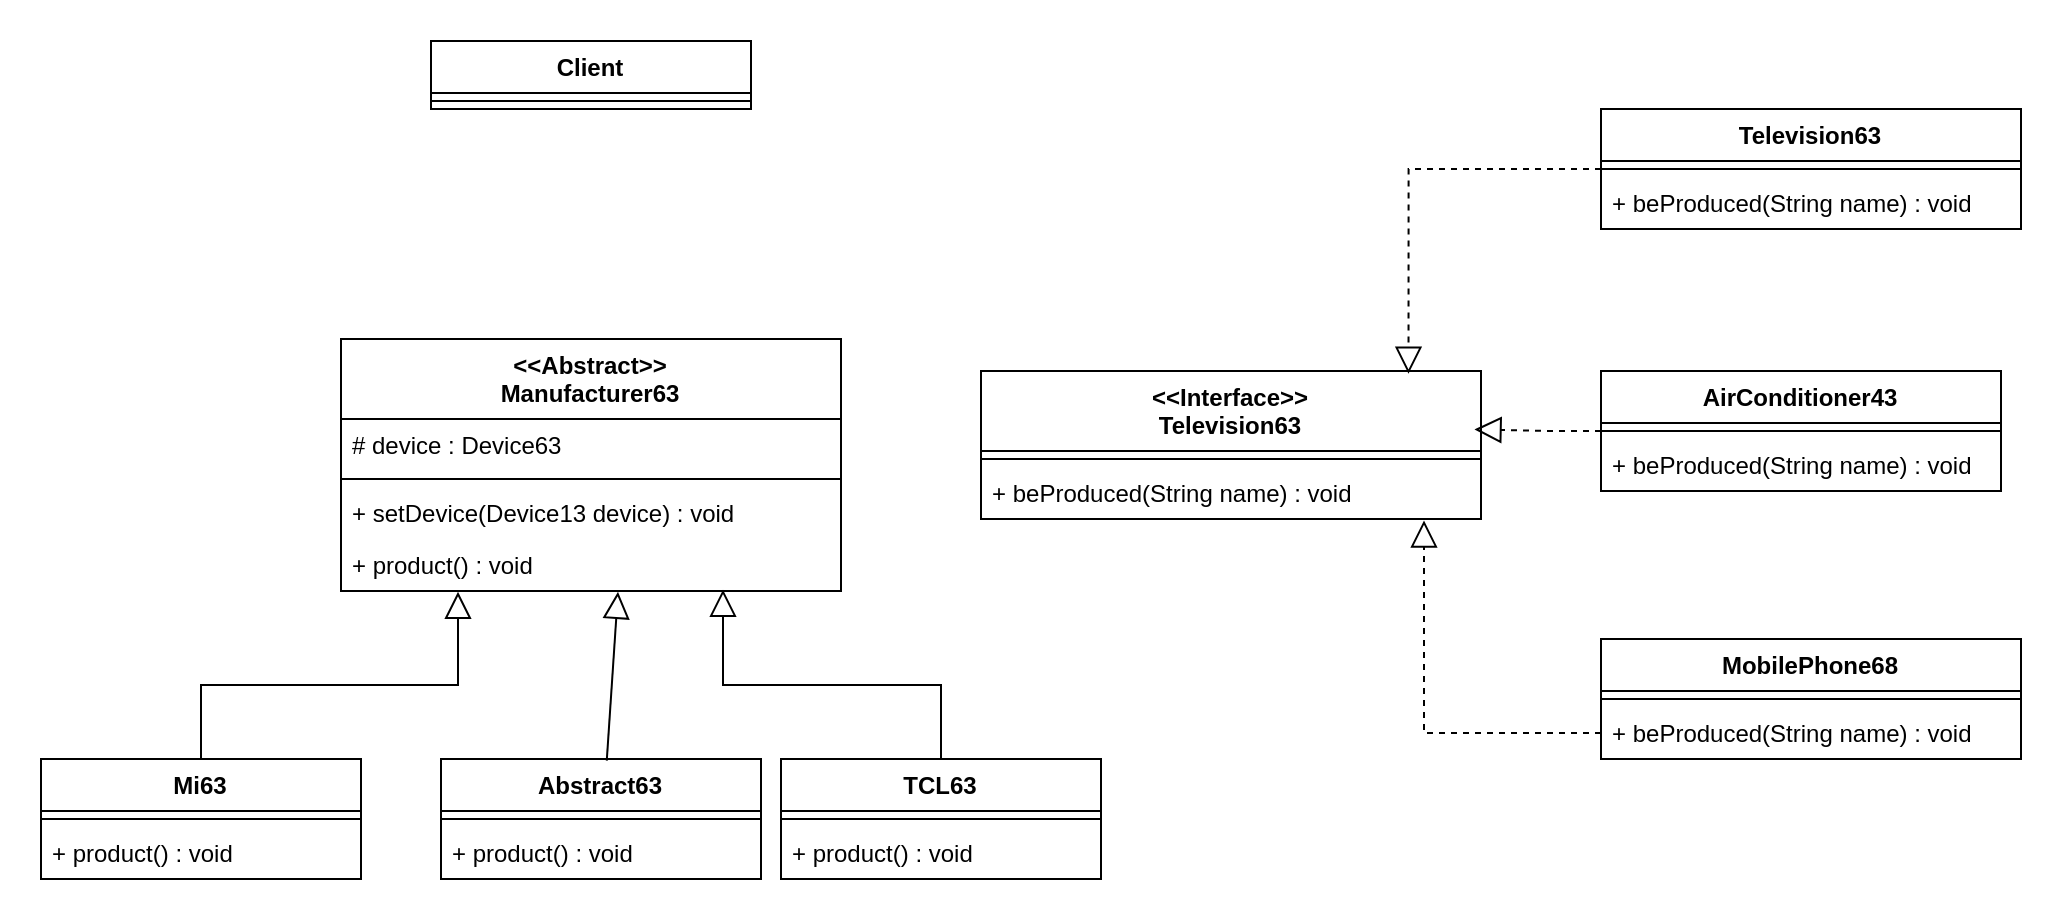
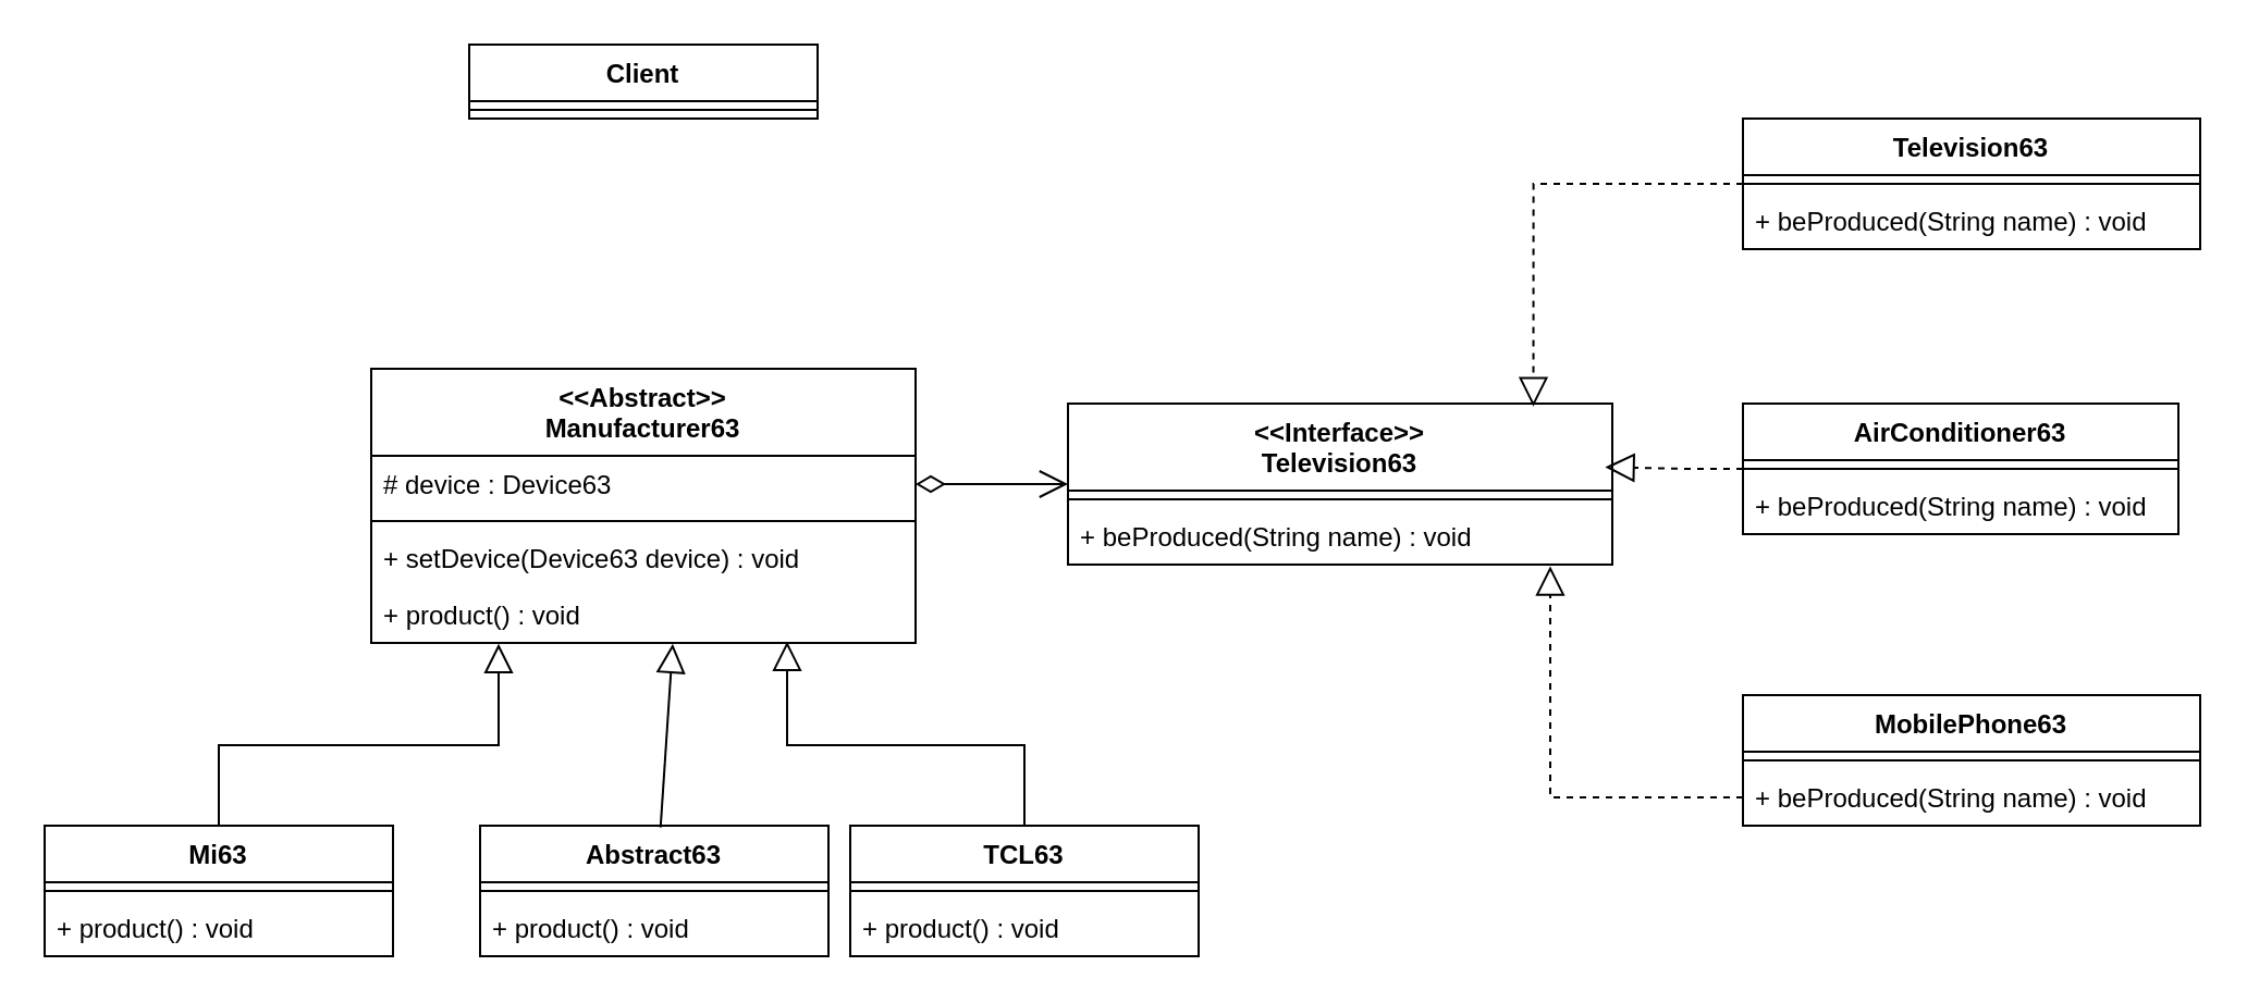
  <mxCell id="0" />
  <mxCell id="1" parent="0" />
  <mxCell id="2" value="&amp;lt;&amp;lt;Interface&amp;gt;&amp;gt;&lt;br&gt;Television63" style="swimlane;fontStyle=1;align=center;verticalAlign=top;childLayout=stackLayout;horizontal=1;startSize=40;horizontalStack=0;resizeParent=1;resizeParentMax=0;resizeLast=0;collapsible=1;marginBottom=0;whiteSpace=wrap;html=1;" vertex="1" parent="1"><mxGeometry x="490" y="185" width="250" height="74" as="geometry" /></mxCell>
  <mxCell id="3" value="" style="line;strokeWidth=1;fillColor=none;align=left;verticalAlign=middle;spacingTop=-1;spacingLeft=3;spacingRight=3;rotatable=0;labelPosition=right;points=[];portConstraint=eastwest;strokeColor=inherit;" vertex="1" parent="2"><mxGeometry y="40" width="250" height="8" as="geometry" /></mxCell>
  <mxCell id="4" value="+ beProduced(String name) : void" style="text;strokeColor=none;fillColor=none;align=left;verticalAlign=top;spacingLeft=4;spacingRight=4;overflow=hidden;rotatable=0;points=[[0,0.5],[1,0.5]];portConstraint=eastwest;whiteSpace=wrap;html=1;" vertex="1" parent="2"><mxGeometry y="48" width="250" height="26" as="geometry" /></mxCell>
  <mxCell id="5" value="&amp;lt;&amp;lt;Abstract&amp;gt;&amp;gt;&lt;br&gt;Manufacturer63" style="swimlane;fontStyle=1;align=center;verticalAlign=top;childLayout=stackLayout;horizontal=1;startSize=40;horizontalStack=0;resizeParent=1;resizeParentMax=0;resizeLast=0;collapsible=1;marginBottom=0;whiteSpace=wrap;html=1;" vertex="1" parent="1"><mxGeometry x="170" y="169" width="250" height="126" as="geometry" /></mxCell>
  <mxCell id="6" value="# device : Device63" style="text;strokeColor=none;fillColor=none;align=left;verticalAlign=top;spacingLeft=4;spacingRight=4;overflow=hidden;rotatable=0;points=[[0,0.5],[1,0.5]];portConstraint=eastwest;whiteSpace=wrap;html=1;" vertex="1" parent="5"><mxGeometry y="40" width="250" height="26" as="geometry" /></mxCell>
  <mxCell id="7" value="" style="line;strokeWidth=1;fillColor=none;align=left;verticalAlign=middle;spacingTop=-1;spacingLeft=3;spacingRight=3;rotatable=0;labelPosition=right;points=[];portConstraint=eastwest;strokeColor=inherit;" vertex="1" parent="5"><mxGeometry y="66" width="250" height="8" as="geometry" /></mxCell>
- <mxCell id="8" value="+ setDevice(Device13 device) : void" style="text;strokeColor=none;fillColor=none;align=left;verticalAlign=top;spacingLeft=4;spacingRight=4;overflow=hidden;rotatable=0;points=[[0,0.5],[1,0.5]];portConstraint=eastwest;whiteSpace=wrap;html=1;" vertex="1" parent="5"><mxGeometry y="74" width="250" height="26" as="geometry" /></mxCell>
+ <mxCell id="8" value="+ setDevice(Device63 device) : void" style="text;strokeColor=none;fillColor=none;align=left;verticalAlign=top;spacingLeft=4;spacingRight=4;overflow=hidden;rotatable=0;points=[[0,0.5],[1,0.5]];portConstraint=eastwest;whiteSpace=wrap;html=1;" vertex="1" parent="5"><mxGeometry y="74" width="250" height="26" as="geometry" /></mxCell>
  <mxCell id="9" value="+ product() : void" style="text;strokeColor=none;fillColor=none;align=left;verticalAlign=top;spacingLeft=4;spacingRight=4;overflow=hidden;rotatable=0;points=[[0,0.5],[1,0.5]];portConstraint=eastwest;whiteSpace=wrap;html=1;" vertex="1" parent="5"><mxGeometry y="100" width="250" height="26" as="geometry" /></mxCell>
  <mxCell id="10" value="Mi63" style="swimlane;fontStyle=1;align=center;verticalAlign=top;childLayout=stackLayout;horizontal=1;startSize=26;horizontalStack=0;resizeParent=1;resizeParentMax=0;resizeLast=0;collapsible=1;marginBottom=0;whiteSpace=wrap;html=1;" vertex="1" parent="1"><mxGeometry x="20" y="379" width="160" height="60" as="geometry" /></mxCell>
  <mxCell id="11" value="" style="line;strokeWidth=1;fillColor=none;align=left;verticalAlign=middle;spacingTop=-1;spacingLeft=3;spacingRight=3;rotatable=0;labelPosition=right;points=[];portConstraint=eastwest;strokeColor=inherit;" vertex="1" parent="10"><mxGeometry y="26" width="160" height="8" as="geometry" /></mxCell>
  <mxCell id="12" value="+ product() : void" style="text;strokeColor=none;fillColor=none;align=left;verticalAlign=top;spacingLeft=4;spacingRight=4;overflow=hidden;rotatable=0;points=[[0,0.5],[1,0.5]];portConstraint=eastwest;whiteSpace=wrap;html=1;" vertex="1" parent="10"><mxGeometry y="34" width="160" height="26" as="geometry" /></mxCell>
- <mxCell id="13" value="AirConditioner43" style="swimlane;fontStyle=1;align=center;verticalAlign=top;childLayout=stackLayout;horizontal=1;startSize=26;horizontalStack=0;resizeParent=1;resizeParentMax=0;resizeLast=0;collapsible=1;marginBottom=0;whiteSpace=wrap;html=1;" vertex="1" parent="1"><mxGeometry x="800" y="185" width="200" height="60" as="geometry" /></mxCell>
+ <mxCell id="13" value="AirConditioner63" style="swimlane;fontStyle=1;align=center;verticalAlign=top;childLayout=stackLayout;horizontal=1;startSize=26;horizontalStack=0;resizeParent=1;resizeParentMax=0;resizeLast=0;collapsible=1;marginBottom=0;whiteSpace=wrap;html=1;" vertex="1" parent="1"><mxGeometry x="800" y="185" width="200" height="60" as="geometry" /></mxCell>
  <mxCell id="14" value="" style="line;strokeWidth=1;fillColor=none;align=left;verticalAlign=middle;spacingTop=-1;spacingLeft=3;spacingRight=3;rotatable=0;labelPosition=right;points=[];portConstraint=eastwest;strokeColor=inherit;" vertex="1" parent="13"><mxGeometry y="26" width="200" height="8" as="geometry" /></mxCell>
  <mxCell id="15" value="+ beProduced(String name) : void" style="text;strokeColor=none;fillColor=none;align=left;verticalAlign=top;spacingLeft=4;spacingRight=4;overflow=hidden;rotatable=0;points=[[0,0.5],[1,0.5]];portConstraint=eastwest;whiteSpace=wrap;html=1;" vertex="1" parent="13"><mxGeometry y="34" width="200" height="26" as="geometry" /></mxCell>
  <mxCell id="16" value="Abstract63" style="swimlane;fontStyle=1;align=center;verticalAlign=top;childLayout=stackLayout;horizontal=1;startSize=26;horizontalStack=0;resizeParent=1;resizeParentMax=0;resizeLast=0;collapsible=1;marginBottom=0;whiteSpace=wrap;html=1;" vertex="1" parent="1"><mxGeometry x="220" y="379" width="160" height="60" as="geometry" /></mxCell>
  <mxCell id="17" value="" style="line;strokeWidth=1;fillColor=none;align=left;verticalAlign=middle;spacingTop=-1;spacingLeft=3;spacingRight=3;rotatable=0;labelPosition=right;points=[];portConstraint=eastwest;strokeColor=inherit;" vertex="1" parent="16"><mxGeometry y="26" width="160" height="8" as="geometry" /></mxCell>
  <mxCell id="18" value="+ product() : void" style="text;strokeColor=none;fillColor=none;align=left;verticalAlign=top;spacingLeft=4;spacingRight=4;overflow=hidden;rotatable=0;points=[[0,0.5],[1,0.5]];portConstraint=eastwest;whiteSpace=wrap;html=1;" vertex="1" parent="16"><mxGeometry y="34" width="160" height="26" as="geometry" /></mxCell>
  <mxCell id="19" value="TCL63" style="swimlane;fontStyle=1;align=center;verticalAlign=top;childLayout=stackLayout;horizontal=1;startSize=26;horizontalStack=0;resizeParent=1;resizeParentMax=0;resizeLast=0;collapsible=1;marginBottom=0;whiteSpace=wrap;html=1;" vertex="1" parent="1"><mxGeometry x="390" y="379" width="160" height="60" as="geometry" /></mxCell>
  <mxCell id="20" value="" style="line;strokeWidth=1;fillColor=none;align=left;verticalAlign=middle;spacingTop=-1;spacingLeft=3;spacingRight=3;rotatable=0;labelPosition=right;points=[];portConstraint=eastwest;strokeColor=inherit;" vertex="1" parent="19"><mxGeometry y="26" width="160" height="8" as="geometry" /></mxCell>
  <mxCell id="21" value="+ product() : void" style="text;strokeColor=none;fillColor=none;align=left;verticalAlign=top;spacingLeft=4;spacingRight=4;overflow=hidden;rotatable=0;points=[[0,0.5],[1,0.5]];portConstraint=eastwest;whiteSpace=wrap;html=1;" vertex="1" parent="19"><mxGeometry y="34" width="160" height="26" as="geometry" /></mxCell>
  <mxCell id="22" value="Television63" style="swimlane;fontStyle=1;align=center;verticalAlign=top;childLayout=stackLayout;horizontal=1;startSize=26;horizontalStack=0;resizeParent=1;resizeParentMax=0;resizeLast=0;collapsible=1;marginBottom=0;whiteSpace=wrap;html=1;" vertex="1" parent="1"><mxGeometry x="800" y="54" width="210" height="60" as="geometry" /></mxCell>
  <mxCell id="23" value="" style="line;strokeWidth=1;fillColor=none;align=left;verticalAlign=middle;spacingTop=-1;spacingLeft=3;spacingRight=3;rotatable=0;labelPosition=right;points=[];portConstraint=eastwest;strokeColor=inherit;" vertex="1" parent="22"><mxGeometry y="26" width="210" height="8" as="geometry" /></mxCell>
  <mxCell id="24" value="+ beProduced(String name) : void" style="text;strokeColor=none;fillColor=none;align=left;verticalAlign=top;spacingLeft=4;spacingRight=4;overflow=hidden;rotatable=0;points=[[0,0.5],[1,0.5]];portConstraint=eastwest;whiteSpace=wrap;html=1;" vertex="1" parent="22"><mxGeometry y="34" width="210" height="26" as="geometry" /></mxCell>
- <mxCell id="25" value="MobilePhone68" style="swimlane;fontStyle=1;align=center;verticalAlign=top;childLayout=stackLayout;horizontal=1;startSize=26;horizontalStack=0;resizeParent=1;resizeParentMax=0;resizeLast=0;collapsible=1;marginBottom=0;whiteSpace=wrap;html=1;" vertex="1" parent="1"><mxGeometry x="800" y="319" width="210" height="60" as="geometry" /></mxCell>
+ <mxCell id="25" value="MobilePhone63" style="swimlane;fontStyle=1;align=center;verticalAlign=top;childLayout=stackLayout;horizontal=1;startSize=26;horizontalStack=0;resizeParent=1;resizeParentMax=0;resizeLast=0;collapsible=1;marginBottom=0;whiteSpace=wrap;html=1;" vertex="1" parent="1"><mxGeometry x="800" y="319" width="210" height="60" as="geometry" /></mxCell>
  <mxCell id="26" value="" style="line;strokeWidth=1;fillColor=none;align=left;verticalAlign=middle;spacingTop=-1;spacingLeft=3;spacingRight=3;rotatable=0;labelPosition=right;points=[];portConstraint=eastwest;strokeColor=inherit;" vertex="1" parent="25"><mxGeometry y="26" width="210" height="8" as="geometry" /></mxCell>
  <mxCell id="27" value="+ beProduced(String name) : void" style="text;strokeColor=none;fillColor=none;align=left;verticalAlign=top;spacingLeft=4;spacingRight=4;overflow=hidden;rotatable=0;points=[[0,0.5],[1,0.5]];portConstraint=eastwest;whiteSpace=wrap;html=1;" vertex="1" parent="25"><mxGeometry y="34" width="210" height="26" as="geometry" /></mxCell>
  <mxCell id="28" style="edgeStyle=orthogonalEdgeStyle;rounded=0;orthogonalLoop=1;jettySize=auto;html=1;exitX=0.5;exitY=0;exitDx=0;exitDy=0;entryX=0.234;entryY=1.015;entryDx=0;entryDy=0;entryPerimeter=0;endArrow=block;endFill=0;startSize=11;endSize=11;" edge="1" parent="1" source="10" target="9"><mxGeometry relative="1" as="geometry" /></mxCell>
  <mxCell id="29" style="edgeStyle=orthogonalEdgeStyle;rounded=0;orthogonalLoop=1;jettySize=auto;html=1;exitX=0.5;exitY=0;exitDx=0;exitDy=0;entryX=0.764;entryY=0.974;entryDx=0;entryDy=0;entryPerimeter=0;endArrow=block;endFill=0;startSize=11;endSize=11;" edge="1" parent="1" source="19" target="9"><mxGeometry relative="1" as="geometry" /></mxCell>
  <mxCell id="30" value="" style="endArrow=block;html=1;rounded=0;exitX=0.518;exitY=0.013;exitDx=0;exitDy=0;endSize=11;endFill=0;entryX=0.554;entryY=1.016;entryDx=0;entryDy=0;entryPerimeter=0;exitPerimeter=0;" edge="1" parent="1" source="16" target="9"><mxGeometry width="50" height="50" relative="1" as="geometry"><mxPoint x="241.68" y="382.48" as="sourcePoint" /><mxPoint x="240" y="295" as="targetPoint" /></mxGeometry></mxCell>
+ <mxCell id="31" style="edgeStyle=orthogonalEdgeStyle;rounded=0;orthogonalLoop=1;jettySize=auto;html=1;exitX=1;exitY=0.5;exitDx=0;exitDy=0;entryX=0;entryY=0.5;entryDx=0;entryDy=0;endArrow=open;endFill=0;endSize=11;startSize=11;startArrow=diamondThin;startFill=0;" edge="1" parent="1" source="6" target="2"><mxGeometry relative="1" as="geometry" /></mxCell>
  <mxCell id="32" style="edgeStyle=orthogonalEdgeStyle;rounded=0;orthogonalLoop=1;jettySize=auto;html=1;exitX=0;exitY=0.5;exitDx=0;exitDy=0;entryX=0.855;entryY=0.019;entryDx=0;entryDy=0;entryPerimeter=0;endArrow=block;endFill=0;startSize=11;endSize=11;dashed=1;" edge="1" parent="1" source="22" target="2"><mxGeometry relative="1" as="geometry"><mxPoint x="684" y="179" as="targetPoint" /></mxGeometry></mxCell>
  <mxCell id="33" style="edgeStyle=orthogonalEdgeStyle;rounded=0;orthogonalLoop=1;jettySize=auto;html=1;exitX=0;exitY=0.5;exitDx=0;exitDy=0;entryX=0.886;entryY=1.027;entryDx=0;entryDy=0;entryPerimeter=0;endArrow=block;endFill=0;endSize=11;dashed=1;" edge="1" parent="1" source="27" target="4"><mxGeometry relative="1" as="geometry" /></mxCell>
  <mxCell id="34" value="Client" style="swimlane;fontStyle=1;align=center;verticalAlign=top;childLayout=stackLayout;horizontal=1;startSize=26;horizontalStack=0;resizeParent=1;resizeParentMax=0;resizeLast=0;collapsible=1;marginBottom=0;whiteSpace=wrap;html=1;" vertex="1" parent="1"><mxGeometry x="215" y="20" width="160" height="34" as="geometry" /></mxCell>
  <mxCell id="35" value="" style="line;strokeWidth=1;fillColor=none;align=left;verticalAlign=middle;spacingTop=-1;spacingLeft=3;spacingRight=3;rotatable=0;labelPosition=right;points=[];portConstraint=eastwest;strokeColor=inherit;" vertex="1" parent="34"><mxGeometry y="26" width="160" height="8" as="geometry" /></mxCell>
  <mxCell id="36" style="edgeStyle=orthogonalEdgeStyle;rounded=0;orthogonalLoop=1;jettySize=auto;html=1;entryX=0.987;entryY=0.395;entryDx=0;entryDy=0;entryPerimeter=0;endArrow=block;endFill=0;endSize=11;dashed=1;" edge="1" parent="1" source="14" target="2"><mxGeometry relative="1" as="geometry" /></mxCell>
